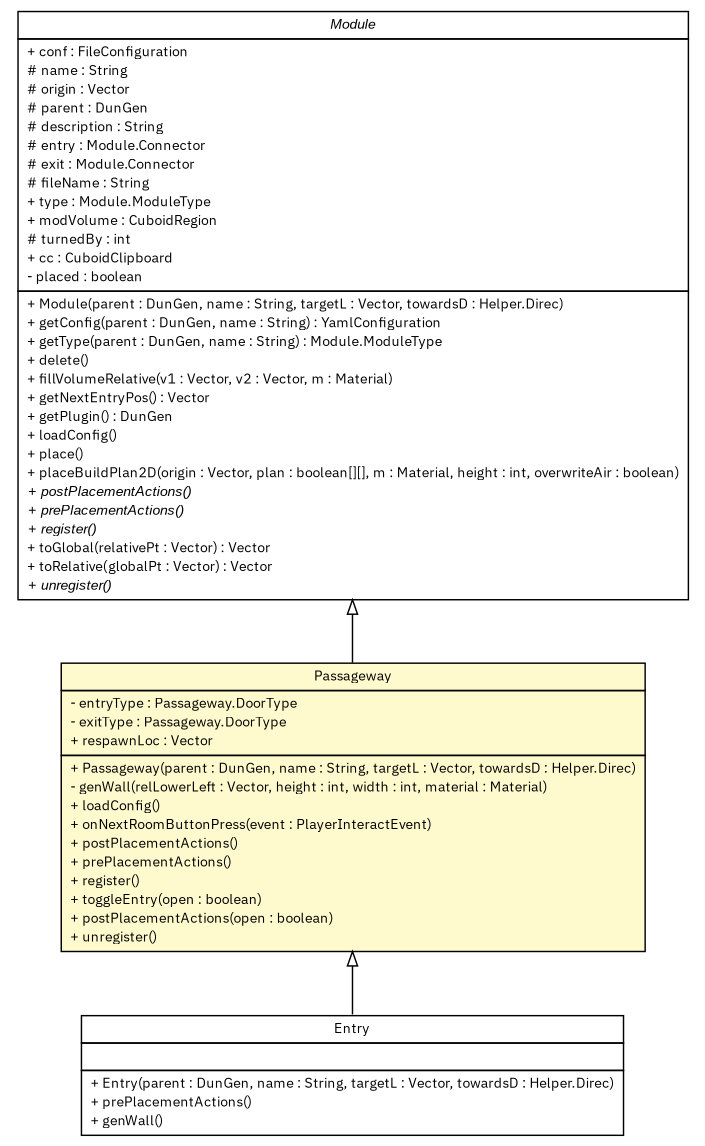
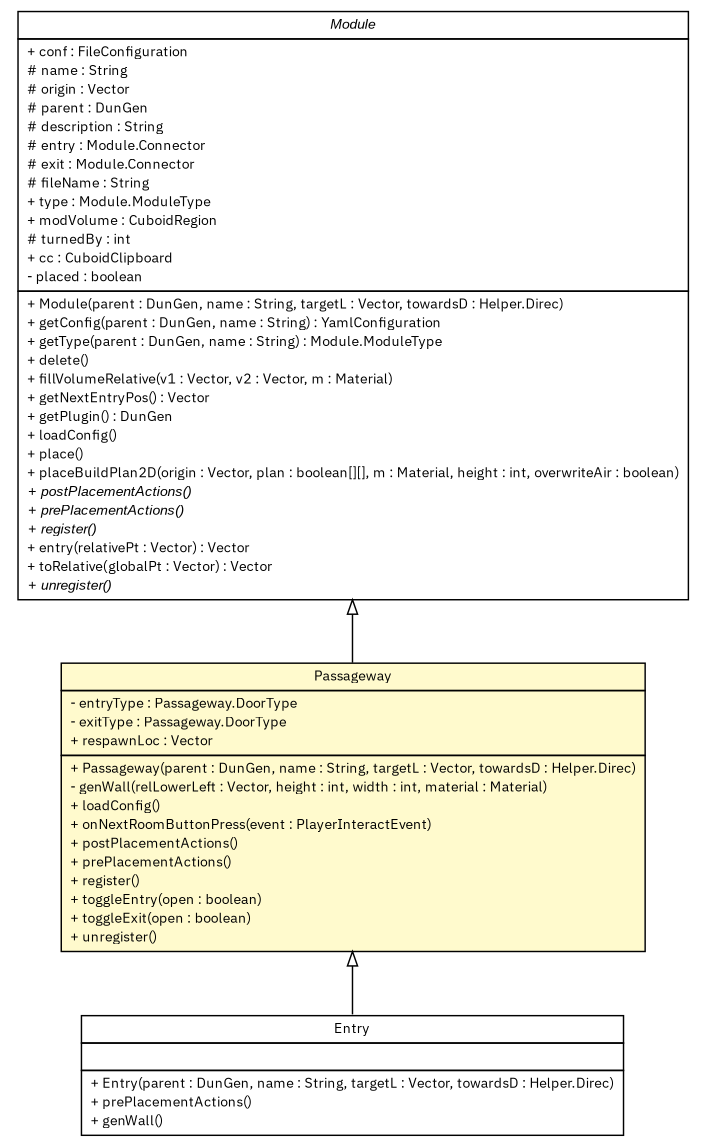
  digraph {
    fontname="IBM Plex Sans"
    nodesep=0.25
    ranksep=0.5
    node [fontcolor=black fontname="IBM Plex Sans" fontsize=10.0 shape=plaintext]
    edge [arrowtail=empty dir=back fontname="IBM Plex Sans" fontsize=10 headport=p labelfontname=arial labelfontsize=10 tailport=p]
-   n1 [label=<<table title="dunGen.Passageway" border="0" cellborder="1" cellspacing="0" cellpadding="2" port="p" bgcolor="lemonChiffon" href="./Passageway.html" target="_parent"> 		<tr><td><table border="0" cellspacing="0" cellpadding="1"> <tr><td align="center" balign="center"> Passageway </td></tr> 		</table></td></tr> 		<tr><td><table border="0" cellspacing="0" cellpadding="1"> <tr><td align="left" balign="left"> - entryType : Passageway.DoorType </td></tr> <tr><td align="left" balign="left"> - exitType : Passageway.DoorType </td></tr> <tr><td align="left" balign="left"> + respawnLoc : Vector </td></tr> 		</table></td></tr> 		<tr><td><table border="0" cellspacing="0" cellpadding="1"> <tr><td align="left" balign="left"> + Passageway(parent : DunGen, name : String, targetL : Vector, towardsD : Helper.Direc) </td></tr> <tr><td align="left" balign="left"> - genWall(relLowerLeft : Vector, height : int, width : int, material : Material) </td></tr> <tr><td align="left" balign="left"> + loadConfig() </td></tr> <tr><td align="left" balign="left"> + onNextRoomButtonPress(event : PlayerInteractEvent) </td></tr> <tr><td align="left" balign="left"> + postPlacementActions() </td></tr> <tr><td align="left" balign="left"> + prePlacementActions() </td></tr> <tr><td align="left" balign="left"> + register() </td></tr> <tr><td align="left" balign="left"> + toggleEntry(open : boolean) </td></tr> <tr><td align="left" balign="left"> + postPlacementActions(open : boolean) </td></tr> <tr><td align="left" balign="left"> + unregister() </td></tr> 		</table></td></tr> 		</table>>]
+   n1 [label=<<table title="dunGen.Passageway" border="0" cellborder="1" cellspacing="0" cellpadding="2" port="p" bgcolor="lemonChiffon" href="./Passageway.html" target="_parent"> 		<tr><td><table border="0" cellspacing="0" cellpadding="1"> <tr><td align="center" balign="center"> Passageway </td></tr> 		</table></td></tr> 		<tr><td><table border="0" cellspacing="0" cellpadding="1"> <tr><td align="left" balign="left"> - entryType : Passageway.DoorType </td></tr> <tr><td align="left" balign="left"> - exitType : Passageway.DoorType </td></tr> <tr><td align="left" balign="left"> + respawnLoc : Vector </td></tr> 		</table></td></tr> 		<tr><td><table border="0" cellspacing="0" cellpadding="1"> <tr><td align="left" balign="left"> + Passageway(parent : DunGen, name : String, targetL : Vector, towardsD : Helper.Direc) </td></tr> <tr><td align="left" balign="left"> - genWall(relLowerLeft : Vector, height : int, width : int, material : Material) </td></tr> <tr><td align="left" balign="left"> + loadConfig() </td></tr> <tr><td align="left" balign="left"> + onNextRoomButtonPress(event : PlayerInteractEvent) </td></tr> <tr><td align="left" balign="left"> + postPlacementActions() </td></tr> <tr><td align="left" balign="left"> + prePlacementActions() </td></tr> <tr><td align="left" balign="left"> + register() </td></tr> <tr><td align="left" balign="left"> + toggleEntry(open : boolean) </td></tr> <tr><td align="left" balign="left"> + toggleExit(open : boolean) </td></tr> <tr><td align="left" balign="left"> + unregister() </td></tr> 		</table></td></tr> 		</table>>]
    n2 [label=<<table title="dunGen.Entry" border="0" cellborder="1" cellspacing="0" cellpadding="2" port="p" href="./Entry.html" target="_parent"> 		<tr><td><table border="0" cellspacing="0" cellpadding="1"> <tr><td align="center" balign="center"> Entry </td></tr> 		</table></td></tr> 		<tr><td><table border="0" cellspacing="0" cellpadding="1"> <tr><td align="left" balign="left">  </td></tr> 		</table></td></tr> 		<tr><td><table border="0" cellspacing="0" cellpadding="1"> <tr><td align="left" balign="left"> + Entry(parent : DunGen, name : String, targetL : Vector, towardsD : Helper.Direc) </td></tr> <tr><td align="left" balign="left"> + prePlacementActions() </td></tr> <tr><td align="left" balign="left"> + genWall() </td></tr> 		</table></td></tr> 		</table>>]
-   n3 [label=<<table title="dunGen.Module" border="0" cellborder="1" cellspacing="0" cellpadding="2" port="p" href="./Module.html" target="_parent"> 		<tr><td><table border="0" cellspacing="0" cellpadding="1"> <tr><td align="center" balign="center"><font face="arial italic"> Module </font></td></tr> 		</table></td></tr> 		<tr><td><table border="0" cellspacing="0" cellpadding="1"> <tr><td align="left" balign="left"> + conf : FileConfiguration </td></tr> <tr><td align="left" balign="left"> # name : String </td></tr> <tr><td align="left" balign="left"> # origin : Vector </td></tr> <tr><td align="left" balign="left"> # parent : DunGen </td></tr> <tr><td align="left" balign="left"> # description : String </td></tr> <tr><td align="left" balign="left"> # entry : Module.Connector </td></tr> <tr><td align="left" balign="left"> # exit : Module.Connector </td></tr> <tr><td align="left" balign="left"> # fileName : String </td></tr> <tr><td align="left" balign="left"> + type : Module.ModuleType </td></tr> <tr><td align="left" balign="left"> + modVolume : CuboidRegion </td></tr> <tr><td align="left" balign="left"> # turnedBy : int </td></tr> <tr><td align="left" balign="left"> + cc : CuboidClipboard </td></tr> <tr><td align="left" balign="left"> - placed : boolean </td></tr> 		</table></td></tr> 		<tr><td><table border="0" cellspacing="0" cellpadding="1"> <tr><td align="left" balign="left"> + Module(parent : DunGen, name : String, targetL : Vector, towardsD : Helper.Direc) </td></tr> <tr><td align="left" balign="left"> + getConfig(parent : DunGen, name : String) : YamlConfiguration </td></tr> <tr><td align="left" balign="left"> + getType(parent : DunGen, name : String) : Module.ModuleType </td></tr> <tr><td align="left" balign="left"> + delete() </td></tr> <tr><td align="left" balign="left"> + fillVolumeRelative(v1 : Vector, v2 : Vector, m : Material) </td></tr> <tr><td align="left" balign="left"> + getNextEntryPos() : Vector </td></tr> <tr><td align="left" balign="left"> + getPlugin() : DunGen </td></tr> <tr><td align="left" balign="left"> + loadConfig() </td></tr> <tr><td align="left" balign="left"> + place() </td></tr> <tr><td align="left" balign="left"> + placeBuildPlan2D(origin : Vector, plan : boolean[][], m : Material, height : int, overwriteAir : boolean) </td></tr> <tr><td align="left" balign="left"><font face="arial italic" point-size="10.0"> + postPlacementActions() </font></td></tr> <tr><td align="left" balign="left"><font face="arial italic" point-size="10.0"> + prePlacementActions() </font></td></tr> <tr><td align="left" balign="left"><font face="arial italic" point-size="10.0"> + register() </font></td></tr> <tr><td align="left" balign="left"> + toGlobal(relativePt : Vector) : Vector </td></tr> <tr><td align="left" balign="left"> + toRelative(globalPt : Vector) : Vector </td></tr> <tr><td align="left" balign="left"><font face="arial italic" point-size="10.0"> + unregister() </font></td></tr> 		</table></td></tr> 		</table>>]
+   n3 [label=<<table title="dunGen.Module" border="0" cellborder="1" cellspacing="0" cellpadding="2" port="p" href="./Module.html" target="_parent"> 		<tr><td><table border="0" cellspacing="0" cellpadding="1"> <tr><td align="center" balign="center"><font face="arial italic"> Module </font></td></tr> 		</table></td></tr> 		<tr><td><table border="0" cellspacing="0" cellpadding="1"> <tr><td align="left" balign="left"> + conf : FileConfiguration </td></tr> <tr><td align="left" balign="left"> # name : String </td></tr> <tr><td align="left" balign="left"> # origin : Vector </td></tr> <tr><td align="left" balign="left"> # parent : DunGen </td></tr> <tr><td align="left" balign="left"> # description : String </td></tr> <tr><td align="left" balign="left"> # entry : Module.Connector </td></tr> <tr><td align="left" balign="left"> # exit : Module.Connector </td></tr> <tr><td align="left" balign="left"> # fileName : String </td></tr> <tr><td align="left" balign="left"> + type : Module.ModuleType </td></tr> <tr><td align="left" balign="left"> + modVolume : CuboidRegion </td></tr> <tr><td align="left" balign="left"> # turnedBy : int </td></tr> <tr><td align="left" balign="left"> + cc : CuboidClipboard </td></tr> <tr><td align="left" balign="left"> - placed : boolean </td></tr> 		</table></td></tr> 		<tr><td><table border="0" cellspacing="0" cellpadding="1"> <tr><td align="left" balign="left"> + Module(parent : DunGen, name : String, targetL : Vector, towardsD : Helper.Direc) </td></tr> <tr><td align="left" balign="left"> + getConfig(parent : DunGen, name : String) : YamlConfiguration </td></tr> <tr><td align="left" balign="left"> + getType(parent : DunGen, name : String) : Module.ModuleType </td></tr> <tr><td align="left" balign="left"> + delete() </td></tr> <tr><td align="left" balign="left"> + fillVolumeRelative(v1 : Vector, v2 : Vector, m : Material) </td></tr> <tr><td align="left" balign="left"> + getNextEntryPos() : Vector </td></tr> <tr><td align="left" balign="left"> + getPlugin() : DunGen </td></tr> <tr><td align="left" balign="left"> + loadConfig() </td></tr> <tr><td align="left" balign="left"> + place() </td></tr> <tr><td align="left" balign="left"> + placeBuildPlan2D(origin : Vector, plan : boolean[][], m : Material, height : int, overwriteAir : boolean) </td></tr> <tr><td align="left" balign="left"><font face="arial italic" point-size="10.0"> + postPlacementActions() </font></td></tr> <tr><td align="left" balign="left"><font face="arial italic" point-size="10.0"> + prePlacementActions() </font></td></tr> <tr><td align="left" balign="left"><font face="arial italic" point-size="10.0"> + register() </font></td></tr> <tr><td align="left" balign="left"> + entry(relativePt : Vector) : Vector </td></tr> <tr><td align="left" balign="left"> + toRelative(globalPt : Vector) : Vector </td></tr> <tr><td align="left" balign="left"><font face="arial italic" point-size="10.0"> + unregister() </font></td></tr> 		</table></td></tr> 		</table>>]
    n1 -> n2
    n3 -> n1
  }
